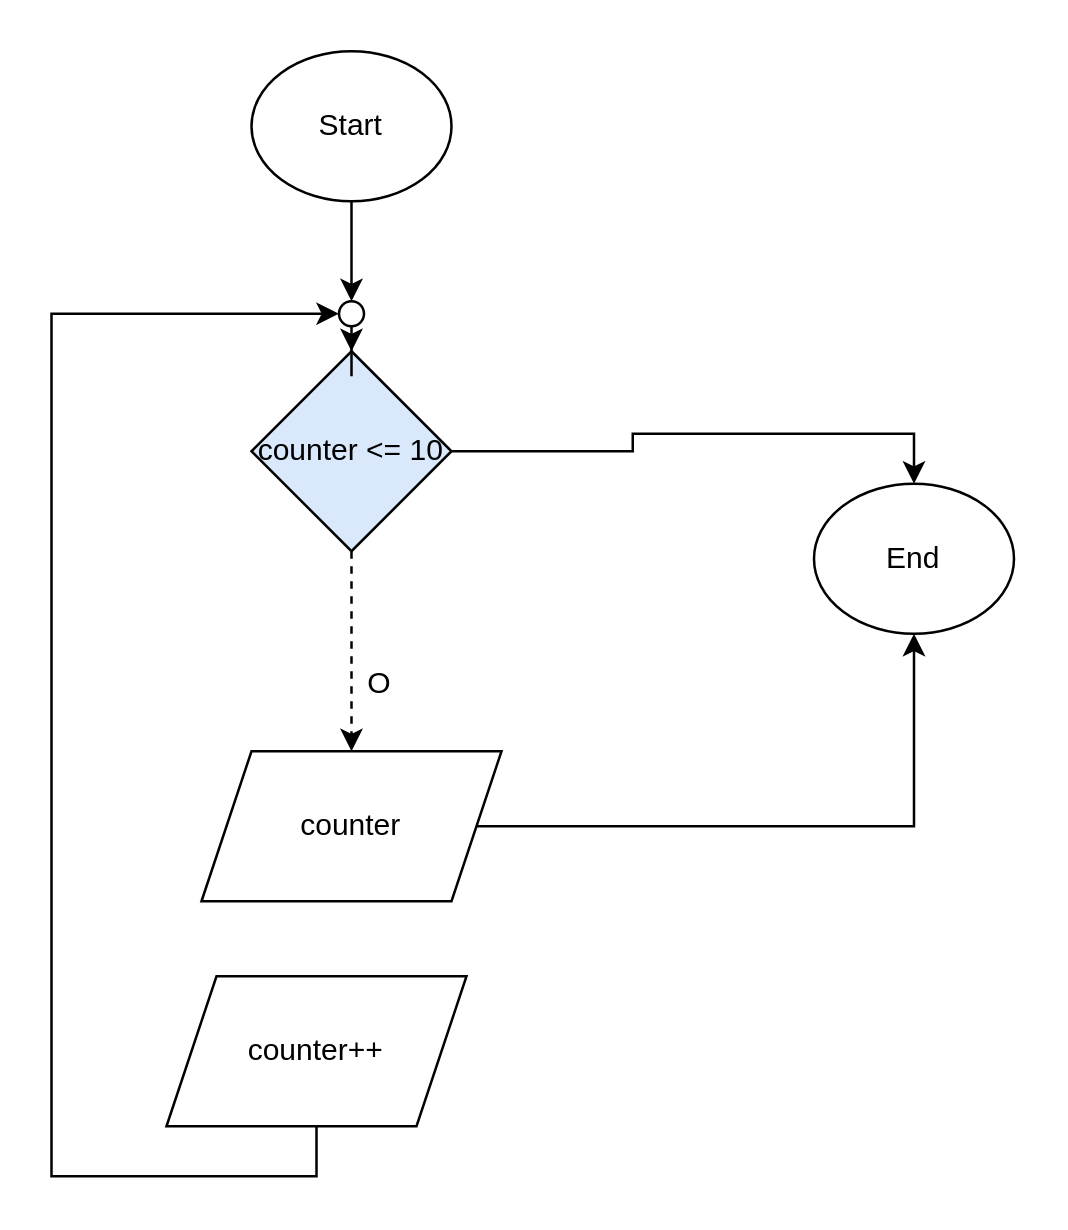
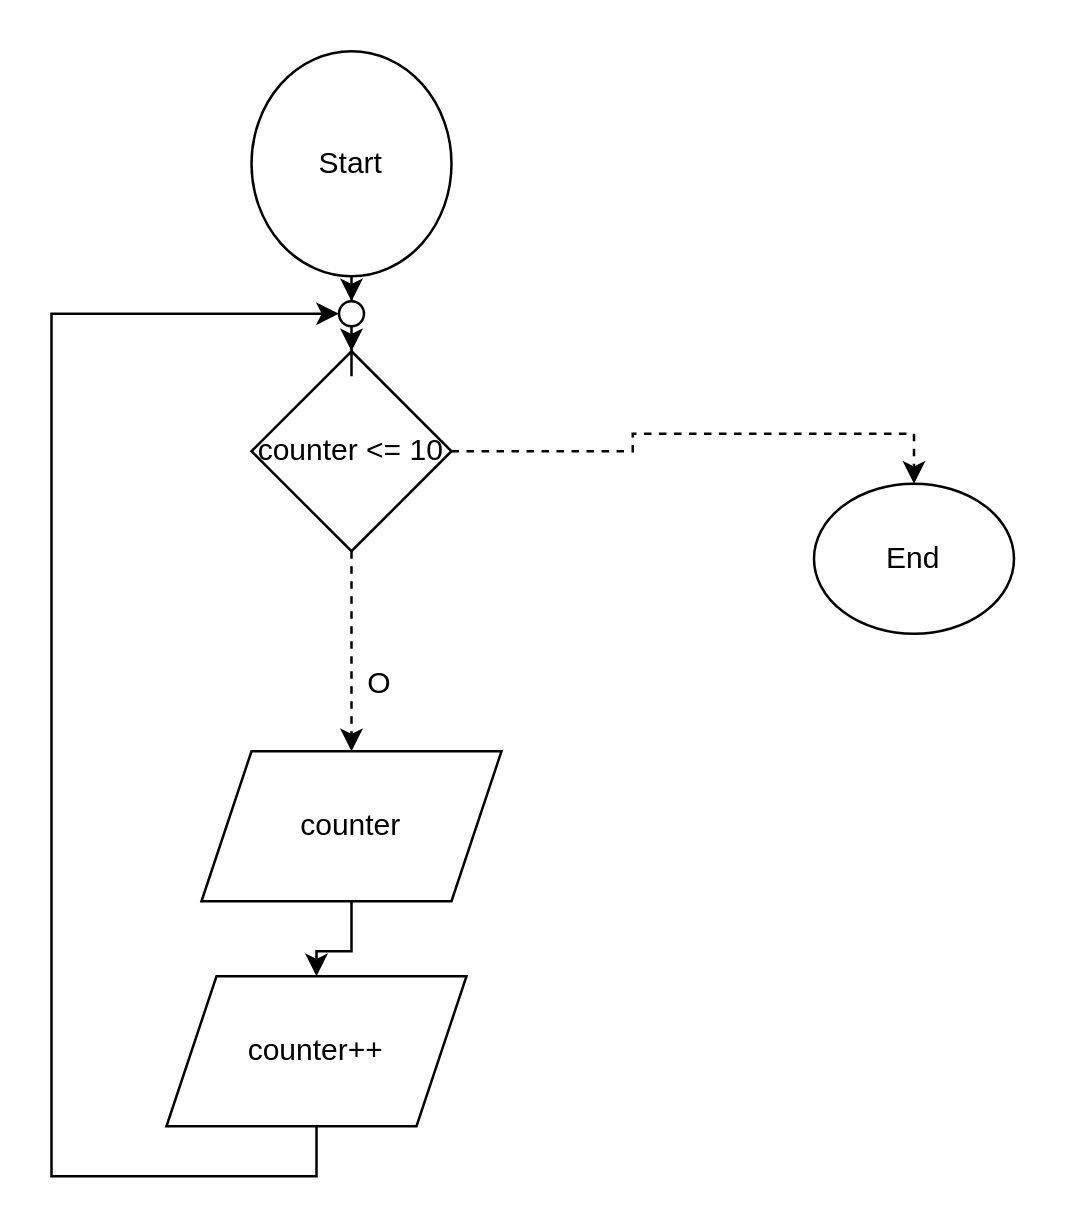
  <mxCell id="0" />
  <mxCell id="1" parent="0" />
  <mxCell id="2" style="edgeStyle=orthogonalEdgeStyle;rounded=0;orthogonalLoop=1;jettySize=auto;html=1;entryX=0.5;entryY=0;entryDx=0;entryDy=0;" edge="1" parent="1" source="3" target="12"><mxGeometry relative="1" as="geometry" /></mxCell>
- <mxCell id="3" value="Start" style="ellipse;whiteSpace=wrap;html=1;" vertex="1" parent="1"><mxGeometry x="100" y="20" width="80" height="60" as="geometry" /></mxCell>
+ <mxCell id="3" value="Start" style="ellipse;whiteSpace=wrap;html=1;" vertex="1" parent="1"><mxGeometry x="100" y="20" width="80" height="90" as="geometry" /></mxCell>
  <mxCell id="4" style="edgeStyle=orthogonalEdgeStyle;rounded=0;orthogonalLoop=1;jettySize=auto;html=1;entryX=0.5;entryY=0;entryDx=0;entryDy=0;dashed=1;" edge="1" parent="1" source="6" target="9"><mxGeometry relative="1" as="geometry" /></mxCell>
- <mxCell id="5" style="edgeStyle=orthogonalEdgeStyle;rounded=0;orthogonalLoop=1;jettySize=auto;html=1;entryX=0.5;entryY=0;entryDx=0;entryDy=0;" edge="1" parent="1" source="6" target="14"><mxGeometry relative="1" as="geometry"><mxPoint x="350" y="180" as="targetPoint" /></mxGeometry></mxCell>
- <mxCell id="6" value="counter &amp;lt;= 10" style="rhombus;whiteSpace=wrap;html=1;fillColor=#dae8fc;" vertex="1" parent="1"><mxGeometry x="100" y="140" width="80" height="80" as="geometry" /></mxCell>
+ <mxCell id="5" style="edgeStyle=orthogonalEdgeStyle;rounded=0;orthogonalLoop=1;jettySize=auto;html=1;entryX=0.5;entryY=0;entryDx=0;entryDy=0;dashed=1;" edge="1" parent="1" source="6" target="14"><mxGeometry relative="1" as="geometry"><mxPoint x="350" y="180" as="targetPoint" /></mxGeometry></mxCell>
+ <mxCell id="6" value="counter &amp;lt;= 10" style="rhombus;whiteSpace=wrap;html=1;" vertex="1" parent="1"><mxGeometry x="100" y="140" width="80" height="80" as="geometry" /></mxCell>
  <mxCell id="7" style="edgeStyle=orthogonalEdgeStyle;rounded=0;orthogonalLoop=1;jettySize=auto;html=1;entryX=0;entryY=0.5;entryDx=0;entryDy=0;exitX=0.5;exitY=1;exitDx=0;exitDy=0;" edge="1" parent="1" source="13" target="12"><mxGeometry relative="1" as="geometry"><mxPoint x="50" y="470" as="sourcePoint" /><Array as="points"><mxPoint x="126" y="470" /><mxPoint x="20" y="470" /><mxPoint x="20" y="125" /></Array></mxGeometry></mxCell>
- <mxCell id="8" value="" style="edgeStyle=orthogonalEdgeStyle;rounded=0;orthogonalLoop=1;jettySize=auto;html=1;" edge="1" parent="1" source="9" target="14"><mxGeometry relative="1" as="geometry" /></mxCell>
+ <mxCell id="8" value="" style="edgeStyle=orthogonalEdgeStyle;rounded=0;orthogonalLoop=1;jettySize=auto;html=1;" edge="1" parent="1" source="9" target="13"><mxGeometry relative="1" as="geometry" /></mxCell>
  <mxCell id="9" value="counter" style="shape=parallelogram;perimeter=parallelogramPerimeter;whiteSpace=wrap;html=1;fixedSize=1;" vertex="1" parent="1"><mxGeometry x="80" y="300" width="120" height="60" as="geometry" /></mxCell>
  <mxCell id="10" value="O" style="text;html=1;align=center;verticalAlign=middle;resizable=0;points=[];autosize=1;strokeColor=none;fillColor=none;" vertex="1" parent="1"><mxGeometry x="136" y="258" width="30" height="30" as="geometry" /></mxCell>
  <mxCell id="11" style="edgeStyle=orthogonalEdgeStyle;rounded=0;orthogonalLoop=1;jettySize=auto;html=1;entryX=0.5;entryY=0;entryDx=0;entryDy=0;" edge="1" parent="1" source="12" target="6"><mxGeometry relative="1" as="geometry" /></mxCell>
  <mxCell id="12" value="" style="ellipse;whiteSpace=wrap;html=1;" vertex="1" parent="1"><mxGeometry x="135" y="120" width="10" height="10" as="geometry" /></mxCell>
  <mxCell id="13" value="counter++" style="shape=parallelogram;perimeter=parallelogramPerimeter;whiteSpace=wrap;html=1;fixedSize=1;" vertex="1" parent="1"><mxGeometry x="66" y="390" width="120" height="60" as="geometry" /></mxCell>
  <mxCell id="14" value="End" style="ellipse;whiteSpace=wrap;html=1;" vertex="1" parent="1"><mxGeometry x="325" y="193" width="80" height="60" as="geometry" /></mxCell>
